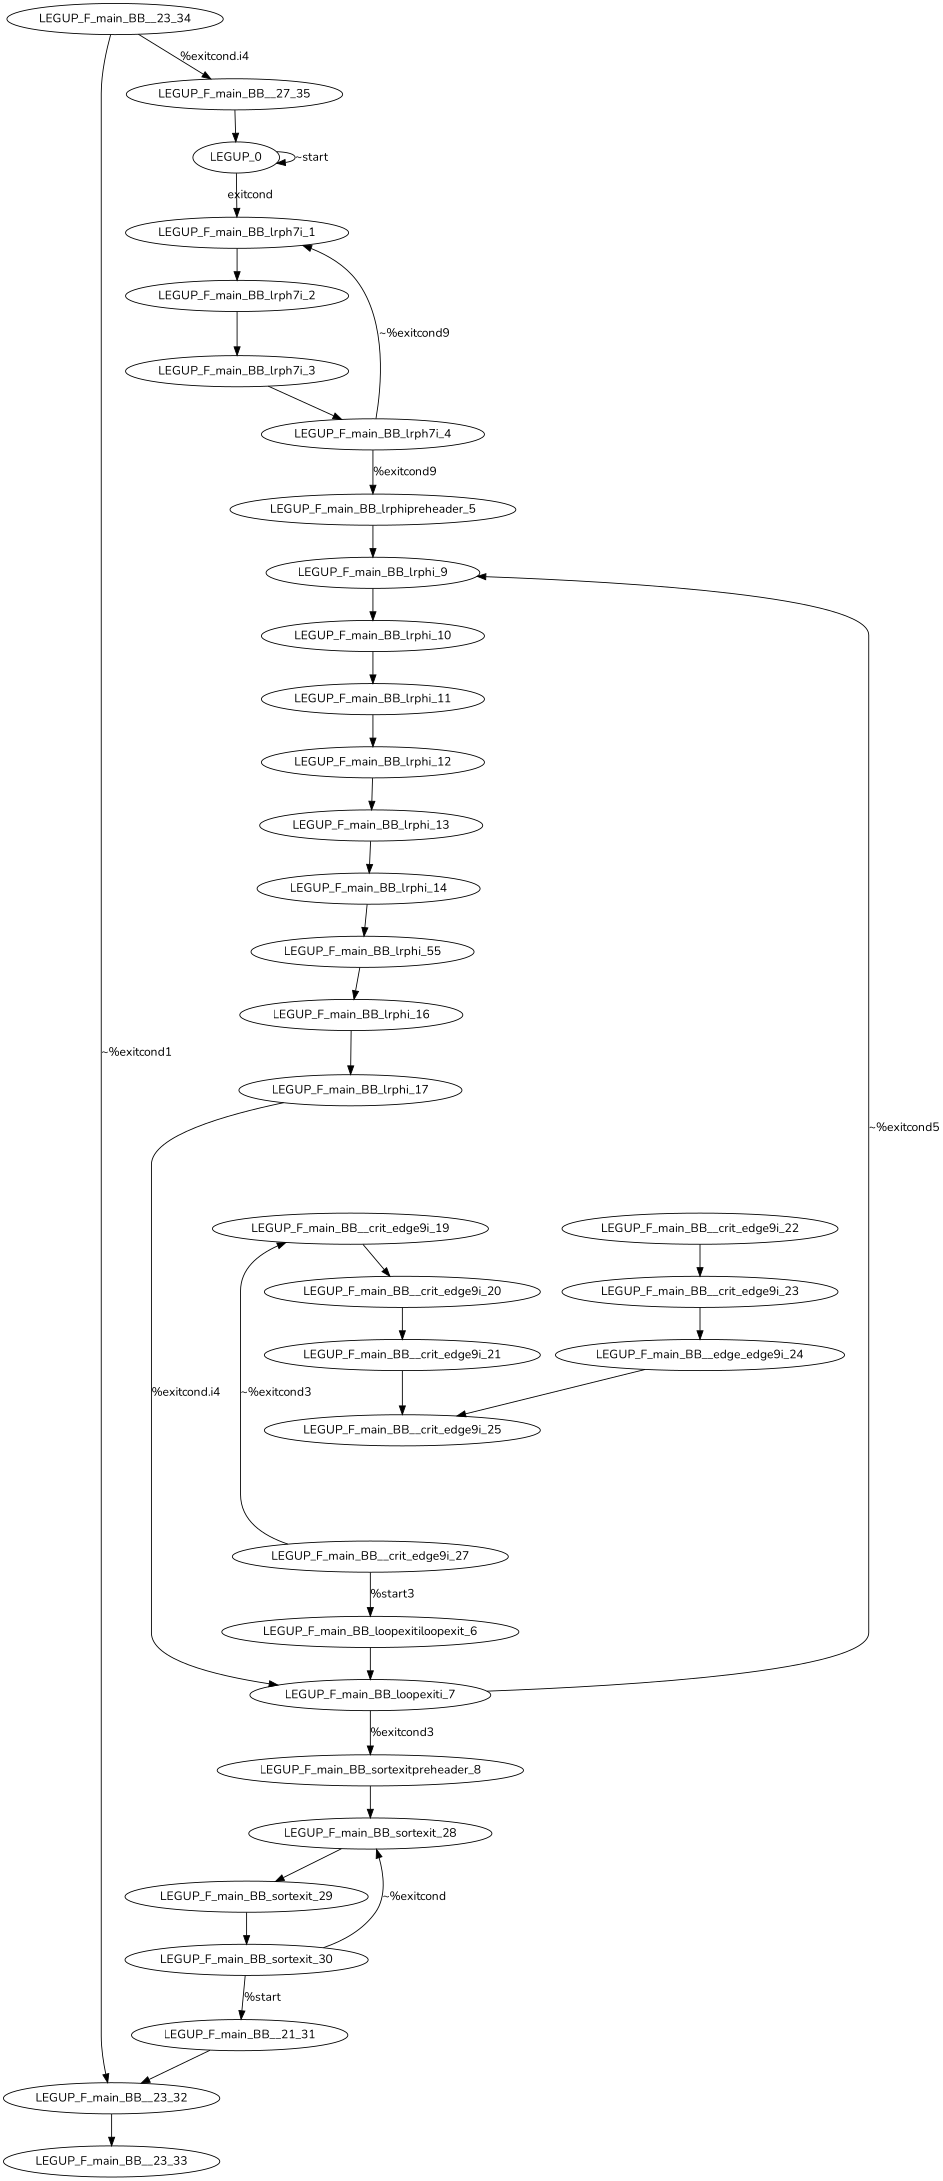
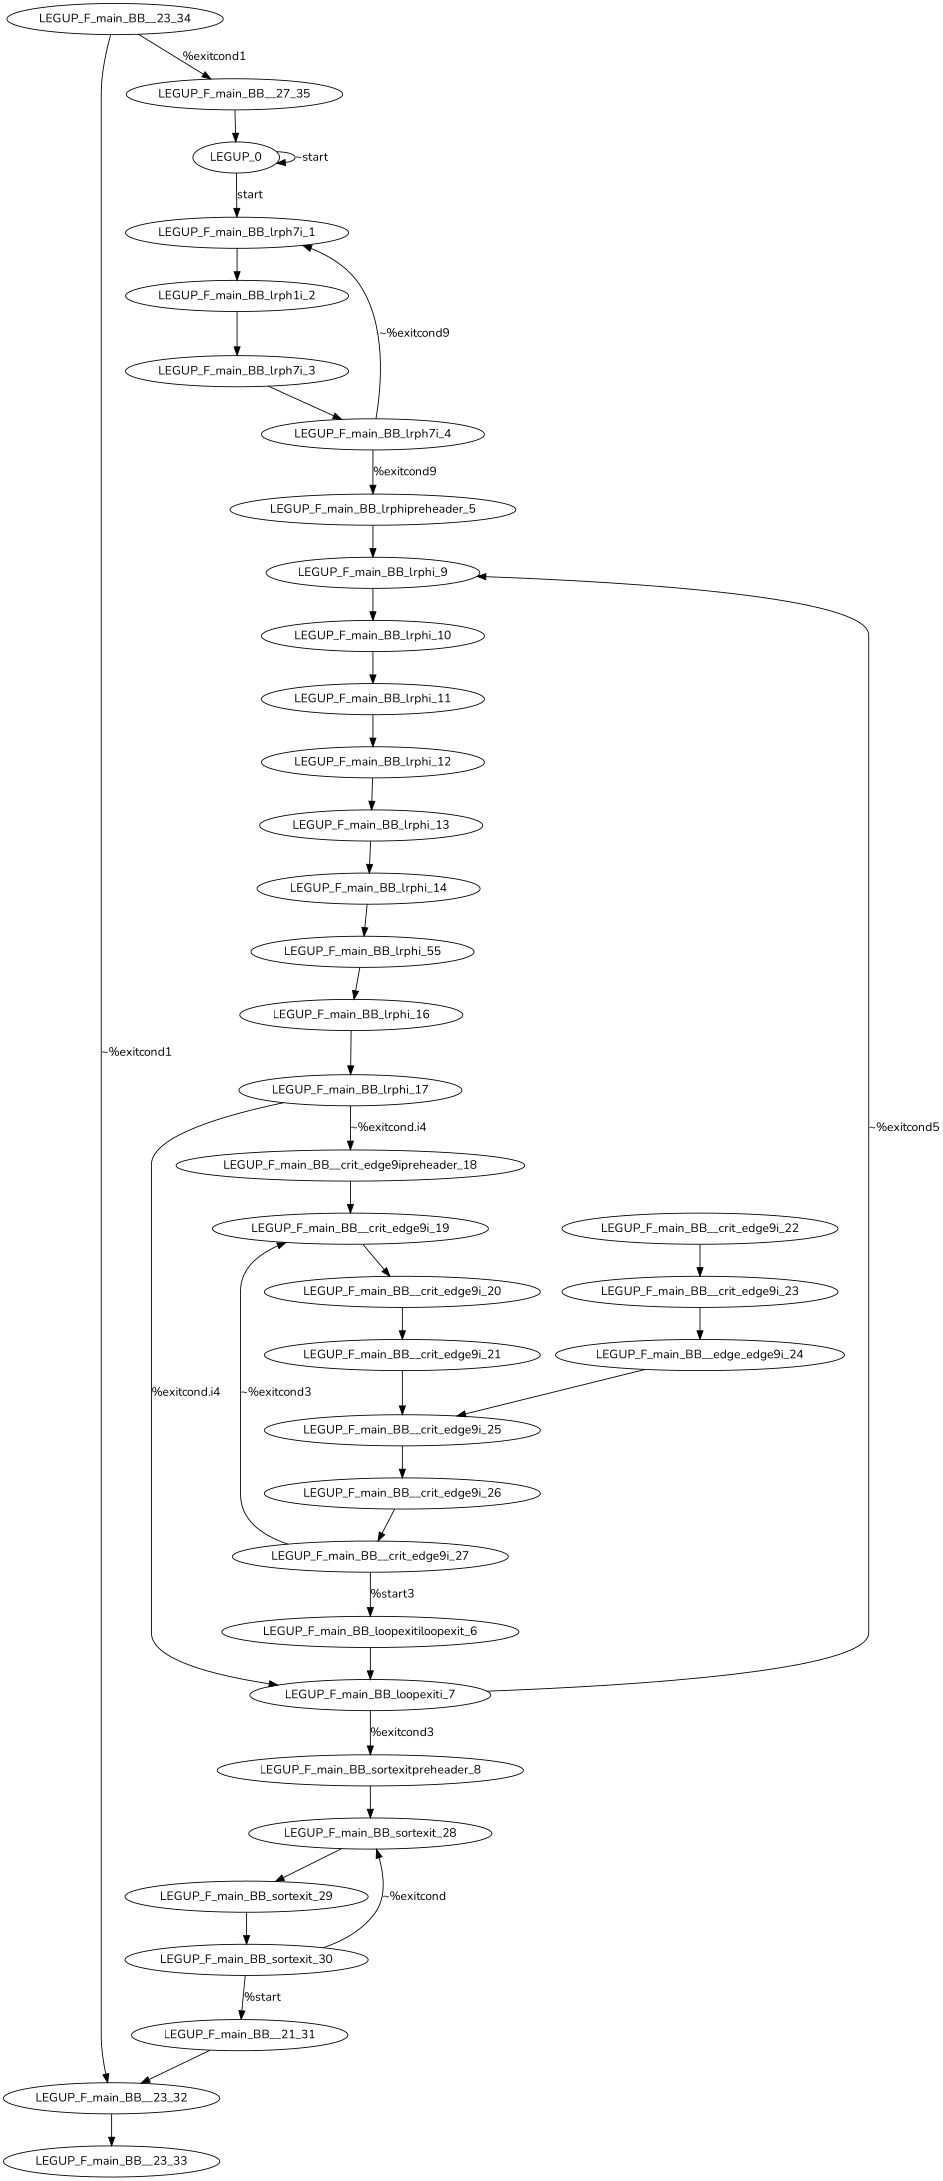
  digraph {
    fontname=Nunito
    node [fontname=Nunito]
    edge [fontname=Nunito]
    n1 [label=LEGUP_F_main_BB_lrph7i_1]
-   n2 [label=LEGUP_F_main_BB_lrph7i_2]
+   n2 [label=LEGUP_F_main_BB_lrph1i_2]
    n3 [label=LEGUP_F_main_BB_lrph7i_3]
    n4 [label=LEGUP_0]
    n5 [label=LEGUP_F_main_BB_lrph7i_4]
    n6 [label=LEGUP_F_main_BB_lrphipreheader_5]
    n7 [label=LEGUP_F_main_BB_lrphi_9]
    n8 [label=LEGUP_F_main_BB_lrphi_10]
    n9 [label=LEGUP_F_main_BB_lrphi_11]
    n10 [label=LEGUP_F_main_BB_loopexiti_7]
    n11 [label=LEGUP_F_main_BB_sortexitpreheader_8]
    n12 [label=LEGUP_F_main_BB_sortexit_28]
    n13 [label=LEGUP_F_main_BB_loopexitiloopexit_6]
    n14 [label=LEGUP_F_main_BB_sortexit_29]
    n15 [label=LEGUP_F_main_BB_sortexit_30]
    n16 [label=LEGUP_F_main_BB_lrphi_12]
    n17 [label=LEGUP_F_main_BB_lrphi_13]
    n18 [label=LEGUP_F_main_BB_lrphi_14]
    n19 [label=LEGUP_F_main_BB_lrphi_55]
    n20 [label=LEGUP_F_main_BB_lrphi_16]
    n21 [label=LEGUP_F_main_BB_lrphi_17]
+   n22 [label=LEGUP_F_main_BB__crit_edge9ipreheader_18]
    n23 [label=LEGUP_F_main_BB__crit_edge9i_19]
    n24 [label=LEGUP_F_main_BB__crit_edge9i_20]
    n25 [label=LEGUP_F_main_BB__crit_edge9i_21]
    n26 [label=LEGUP_F_main_BB__crit_edge9i_25]
    n27 [label=LEGUP_F_main_BB__crit_edge9i_22]
    n28 [label=LEGUP_F_main_BB__crit_edge9i_23]
    n29 [label=LEGUP_F_main_BB__edge_edge9i_24]
+   n30 [label=LEGUP_F_main_BB__crit_edge9i_26]
    n31 [label=LEGUP_F_main_BB__crit_edge9i_27]
    n32 [label=LEGUP_F_main_BB__21_31]
    n33 [label=LEGUP_F_main_BB__23_32]
    n34 [label=LEGUP_F_main_BB__23_33]
    n35 [label=LEGUP_F_main_BB__23_34]
    n36 [label=LEGUP_F_main_BB__27_35]
    n1 -> n2
    n2 -> n3
    n3 -> n5
-   n4 -> n1 [label=exitcond]
+   n4 -> n1 [label=start]
    n4 -> n4 [label="~start"]
    n5 -> n1 [label="~%exitcond9"]
    n5 -> n6 [label="%exitcond9"]
    n6 -> n7
    n7 -> n8
    n8 -> n9
    n9 -> n16
    n10 -> n7 [label="~%exitcond5"]
    n10 -> n11 [label="%exitcond3"]
    n11 -> n12
    n12 -> n14
    n13 -> n10
    n14 -> n15
    n15 -> n12 [label="~%exitcond"]
    n15 -> n32 [label="%start"]
    n16 -> n17
    n17 -> n18
    n18 -> n19
    n19 -> n20
    n20 -> n21
    n21 -> n10 [label="%exitcond.i4"]
+   n21 -> n22 [label="~%exitcond.i4"]
+   n22 -> n23
    n23 -> n24
    n24 -> n25
    n25 -> n26
+   n26 -> n30
    n27 -> n28
    n28 -> n29
    n29 -> n26
+   n30 -> n31
    n31 -> n13 [label="%start3"]
    n31 -> n23 [label="~%exitcond3"]
    n32 -> n33
    n33 -> n34
    n35 -> n33 [label="~%exitcond1"]
-   n35 -> n36 [label="%exitcond.i4"]
+   n35 -> n36 [label="%exitcond1"]
    n36 -> n4
  }
